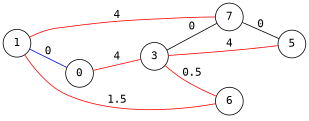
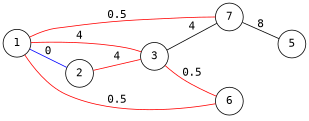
  graph {
    fontname="DejaVu Sans Mono"
    rankdir=LR
    node [fontname="DejaVu Sans Mono" shape=circle]
    edge [color=red fontname="DejaVu Sans Mono"]
    1
-   2 [label=0]
+   2
    3
    n4 [label=7]
    6
    5
    1 -- 2 [color=blue label=0]
    2 -- 3 [label=4]
-   3 -- 5 [label=4]
-   3 -- n4 [color=black label=0]
+   3 -- 1 [label=4]
+   3 -- n4 [color=black label=4]
    3 -- 6 [label=0.5]
-   n4 -- 1 [label=4]
-   n4 -- 5 [color=black label=0]
-   6 -- 1 [label=1.5]
+   n4 -- 1 [label=0.5]
+   n4 -- 5 [color=black label=8]
+   6 -- 1 [label=0.5]
  }
